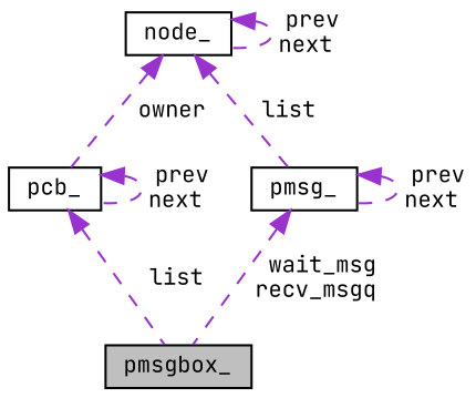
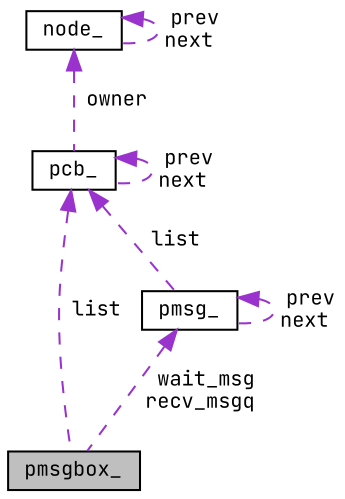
  digraph {
    fontname="JetBrains Mono"
    node [color=black fillcolor=white fontname="JetBrains Mono" fontsize=10 shape=record style=filled]
    edge [color=darkorchid3 dir=back fontname="JetBrains Mono" fontsize=10 labelfontname=Helvetica labelfontsize=10 style=dashed]
    n1 [fillcolor=grey75 fontcolor=black height=0.2 label=pmsgbox_ width=0.4]
    n2 [height=0.2 label=pcb_ width=0.4]
    n3 [height=0.2 label=node_ width=0.4]
    n4 [height=0.2 label=pmsg_ width=0.4]
    n2 -> n1 [label=" list"]
    n2 -> n2 [label=" prev\nnext"]
    n3 -> n2 [label=" owner"]
    n3 -> n3 [label=" prev\nnext"]
-   n3 -> n4 [label=" list"]
+   n2 -> n4 [label=" list"]
    n4 -> n1 [label=" wait_msg\nrecv_msgq"]
    n4 -> n4 [label=" prev\nnext"]
  }
